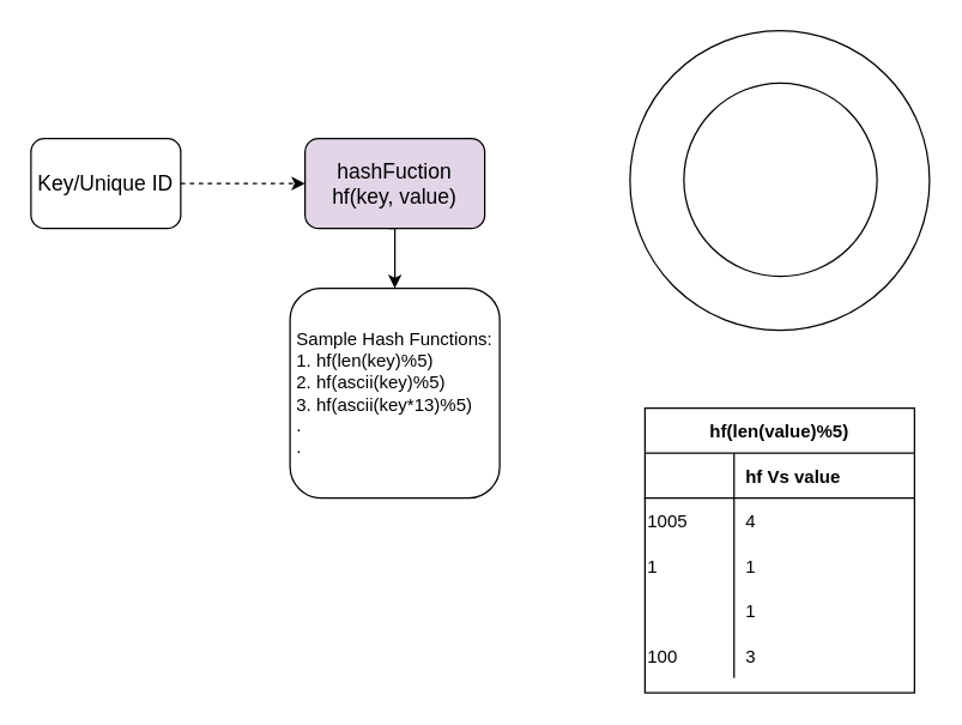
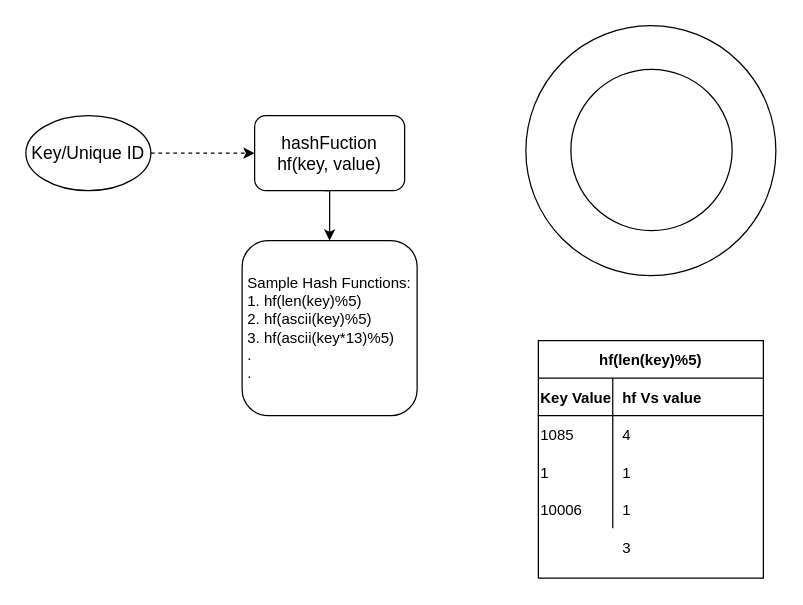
  <mxCell id="0" />
  <mxCell id="1" parent="0" />
- <mxCell id="2" value="&lt;font style=&quot;font-size: 14px&quot;&gt;hashFuction&lt;br&gt;hf(key, value)&lt;/font&gt;" style="rounded=1;whiteSpace=wrap;html=1;fillColor=#e1d5e7;" vertex="1" parent="1"><mxGeometry x="203" y="92" width="120" height="60" as="geometry" /></mxCell>
- <mxCell id="3" value="Key/Unique ID" style="rounded=1;whiteSpace=wrap;html=1;fontSize=14;" vertex="1" parent="1"><mxGeometry x="20" y="92" width="100" height="60" as="geometry" /></mxCell>
+ <mxCell id="2" value="&lt;font style=&quot;font-size: 14px&quot;&gt;hashFuction&lt;br&gt;hf(key, value)&lt;/font&gt;" style="rounded=1;whiteSpace=wrap;html=1;" vertex="1" parent="1"><mxGeometry x="203" y="92" width="120" height="60" as="geometry" /></mxCell>
+ <mxCell id="3" value="Key/Unique ID" style="ellipse;whiteSpace=wrap;html=1;fontSize=14;" vertex="1" parent="1"><mxGeometry x="20" y="92" width="100" height="60" as="geometry" /></mxCell>
  <mxCell id="4" value="" style="edgeStyle=segmentEdgeStyle;endArrow=classic;html=1;rounded=0;fontSize=14;entryX=0;entryY=0.5;entryDx=0;entryDy=0;exitX=1;exitY=0.5;exitDx=0;exitDy=0;dashed=1;" edge="1" parent="1" source="3" target="2"><mxGeometry width="50" height="50" relative="1" as="geometry"><mxPoint x="110" y="122" as="sourcePoint" /><mxPoint x="160" y="72" as="targetPoint" /></mxGeometry></mxCell>
  <mxCell id="5" value="&lt;font style=&quot;font-size: 12px&quot;&gt;Sample Hash Functions:&lt;br style=&quot;font-size: 12px&quot;&gt;&lt;div style=&quot;text-align: left ; font-size: 12px&quot;&gt;&lt;span style=&quot;font-size: 12px&quot;&gt;1. hf(len(key)%5)&lt;/span&gt;&lt;/div&gt;&lt;div style=&quot;text-align: left ; font-size: 12px&quot;&gt;&lt;span style=&quot;font-size: 12px&quot;&gt;2. hf(ascii(key)%5)&lt;/span&gt;&lt;/div&gt;&lt;div style=&quot;text-align: left ; font-size: 12px&quot;&gt;&lt;span style=&quot;font-size: 12px&quot;&gt;3. hf(ascii(key*13)%5)&lt;/span&gt;&lt;/div&gt;&lt;div style=&quot;text-align: left ; font-size: 12px&quot;&gt;&lt;span style=&quot;font-size: 12px&quot;&gt;.&lt;/span&gt;&lt;/div&gt;&lt;div style=&quot;text-align: left ; font-size: 12px&quot;&gt;&lt;span style=&quot;font-size: 12px&quot;&gt;.&lt;/span&gt;&lt;/div&gt;&lt;/font&gt;" style="rounded=1;whiteSpace=wrap;html=1;fontSize=12;horizontal=1;labelPosition=center;verticalLabelPosition=middle;align=center;verticalAlign=middle;textDirection=ltr;" vertex="1" parent="1"><mxGeometry x="193" y="192" width="140" height="140" as="geometry" /></mxCell>
  <mxCell id="6" value="" style="edgeStyle=segmentEdgeStyle;endArrow=classic;html=1;rounded=0;fontSize=14;entryX=0.5;entryY=0;entryDx=0;entryDy=0;exitX=0.5;exitY=1;exitDx=0;exitDy=0;" edge="1" parent="1"><mxGeometry width="50" height="50" relative="1" as="geometry"><mxPoint x="259" y="152" as="sourcePoint" /><mxPoint x="263" y="192" as="targetPoint" /></mxGeometry></mxCell>
  <mxCell id="7" value="" style="ellipse;whiteSpace=wrap;html=1;aspect=fixed;fontSize=12;align=left;" vertex="1" parent="1"><mxGeometry x="420" y="20" width="200" height="200" as="geometry" /></mxCell>
  <mxCell id="8" value="" style="ellipse;whiteSpace=wrap;html=1;aspect=fixed;fontSize=12;align=left;" vertex="1" parent="1"><mxGeometry x="456" y="55" width="129" height="129" as="geometry" /></mxCell>
- <mxCell id="9" value="hf(len(value)%5)" style="shape=table;startSize=30;container=1;collapsible=1;childLayout=tableLayout;fixedRows=1;rowLines=0;fontStyle=1;align=center;resizeLast=1;labelBorderColor=none;fontSize=12;" vertex="1" parent="1"><mxGeometry x="430" y="272" width="180" height="190" as="geometry" /></mxCell>
+ <mxCell id="9" value="hf(len(key)%5)" style="shape=table;startSize=30;container=1;collapsible=1;childLayout=tableLayout;fixedRows=1;rowLines=0;fontStyle=1;align=center;resizeLast=1;labelBorderColor=none;fontSize=12;" vertex="1" parent="1"><mxGeometry x="430" y="272" width="180" height="190" as="geometry" /></mxCell>
  <mxCell id="10" value="" style="shape=partialRectangle;collapsible=0;dropTarget=0;pointerEvents=0;fillColor=none;top=0;left=0;bottom=1;right=0;points=[[0,0.5],[1,0.5]];portConstraint=eastwest;labelBorderColor=none;fontSize=12;align=left;" vertex="1" parent="9"><mxGeometry y="30" width="180" height="30" as="geometry" /></mxCell>
+ <mxCell id="11" value="Key Value" style="shape=partialRectangle;connectable=0;fillColor=none;top=0;left=0;bottom=0;right=0;fontStyle=1;overflow=hidden;labelBorderColor=none;fontSize=12;align=left;" vertex="1" parent="10"><mxGeometry width="59.5" height="30" as="geometry"><mxRectangle width="59.5" height="30" as="alternateBounds" /></mxGeometry></mxCell>
  <mxCell id="12" value="hf Vs value" style="shape=partialRectangle;connectable=0;fillColor=none;top=0;left=0;bottom=0;right=0;align=left;spacingLeft=6;fontStyle=1;overflow=hidden;labelBorderColor=none;fontSize=12;" vertex="1" parent="10"><mxGeometry x="59.5" width="120.5" height="30" as="geometry"><mxRectangle width="120.5" height="30" as="alternateBounds" /></mxGeometry></mxCell>
  <mxCell id="13" value="" style="shape=partialRectangle;collapsible=0;dropTarget=0;pointerEvents=0;fillColor=none;top=0;left=0;bottom=0;right=0;points=[[0,0.5],[1,0.5]];portConstraint=eastwest;labelBorderColor=none;fontSize=12;align=left;" vertex="1" parent="9"><mxGeometry y="60" width="180" height="30" as="geometry" /></mxCell>
- <mxCell id="14" value="1005" style="shape=partialRectangle;connectable=0;fillColor=none;top=0;left=0;bottom=0;right=0;editable=1;overflow=hidden;labelBorderColor=none;fontSize=12;align=left;" vertex="1" parent="13"><mxGeometry width="59.5" height="30" as="geometry"><mxRectangle width="59.5" height="30" as="alternateBounds" /></mxGeometry></mxCell>
+ <mxCell id="14" value="1085" style="shape=partialRectangle;connectable=0;fillColor=none;top=0;left=0;bottom=0;right=0;editable=1;overflow=hidden;labelBorderColor=none;fontSize=12;align=left;" vertex="1" parent="13"><mxGeometry width="59.5" height="30" as="geometry"><mxRectangle width="59.5" height="30" as="alternateBounds" /></mxGeometry></mxCell>
  <mxCell id="15" value="4" style="shape=partialRectangle;connectable=0;fillColor=none;top=0;left=0;bottom=0;right=0;align=left;spacingLeft=6;overflow=hidden;labelBorderColor=none;fontSize=12;" vertex="1" parent="13"><mxGeometry x="59.5" width="120.5" height="30" as="geometry"><mxRectangle width="120.5" height="30" as="alternateBounds" /></mxGeometry></mxCell>
  <mxCell id="16" value="" style="shape=partialRectangle;collapsible=0;dropTarget=0;pointerEvents=0;fillColor=none;top=0;left=0;bottom=0;right=0;points=[[0,0.5],[1,0.5]];portConstraint=eastwest;labelBorderColor=none;fontSize=12;align=left;" vertex="1" parent="9"><mxGeometry y="90" width="180" height="30" as="geometry" /></mxCell>
  <mxCell id="17" value="1" style="shape=partialRectangle;connectable=0;fillColor=none;top=0;left=0;bottom=0;right=0;editable=1;overflow=hidden;labelBorderColor=none;fontSize=12;align=left;" vertex="1" parent="16"><mxGeometry width="59.5" height="30" as="geometry"><mxRectangle width="59.5" height="30" as="alternateBounds" /></mxGeometry></mxCell>
  <mxCell id="18" value="1" style="shape=partialRectangle;connectable=0;fillColor=none;top=0;left=0;bottom=0;right=0;align=left;spacingLeft=6;overflow=hidden;labelBorderColor=none;fontSize=12;" vertex="1" parent="16"><mxGeometry x="59.5" width="120.5" height="30" as="geometry"><mxRectangle width="120.5" height="30" as="alternateBounds" /></mxGeometry></mxCell>
  <mxCell id="19" value="" style="shape=partialRectangle;collapsible=0;dropTarget=0;pointerEvents=0;fillColor=none;top=0;left=0;bottom=0;right=0;points=[[0,0.5],[1,0.5]];portConstraint=eastwest;labelBorderColor=none;fontSize=12;align=left;" vertex="1" parent="9"><mxGeometry y="120" width="180" height="30" as="geometry" /></mxCell>
+ <mxCell id="20" value="10006" style="shape=partialRectangle;connectable=0;fillColor=none;top=0;left=0;bottom=0;right=0;editable=1;overflow=hidden;labelBorderColor=none;fontSize=12;align=left;" vertex="1" parent="19"><mxGeometry width="59.5" height="30" as="geometry"><mxRectangle width="59.5" height="30" as="alternateBounds" /></mxGeometry></mxCell>
  <mxCell id="21" value="1" style="shape=partialRectangle;connectable=0;fillColor=none;top=0;left=0;bottom=0;right=0;align=left;spacingLeft=6;overflow=hidden;labelBorderColor=none;fontSize=12;" vertex="1" parent="19"><mxGeometry x="59.5" width="120.5" height="30" as="geometry"><mxRectangle width="120.5" height="30" as="alternateBounds" /></mxGeometry></mxCell>
  <mxCell id="22" value="" style="shape=partialRectangle;collapsible=0;dropTarget=0;pointerEvents=0;fillColor=none;top=0;left=0;bottom=0;right=0;points=[[0,0.5],[1,0.5]];portConstraint=eastwest;labelBorderColor=none;fontSize=12;align=left;" vertex="1" parent="9"><mxGeometry y="150" width="180" height="30" as="geometry" /></mxCell>
- <mxCell id="23" value="100" style="shape=partialRectangle;connectable=0;fillColor=none;top=0;left=0;bottom=0;right=0;editable=1;overflow=hidden;labelBorderColor=none;fontSize=12;align=left;" vertex="1" parent="22"><mxGeometry width="59.5" height="30" as="geometry"><mxRectangle width="59.5" height="30" as="alternateBounds" /></mxGeometry></mxCell>
  <mxCell id="24" value="3" style="shape=partialRectangle;connectable=0;fillColor=none;top=0;left=0;bottom=0;right=0;align=left;spacingLeft=6;overflow=hidden;labelBorderColor=none;fontSize=12;" vertex="1" parent="22"><mxGeometry x="59.5" width="120.5" height="30" as="geometry"><mxRectangle width="120.5" height="30" as="alternateBounds" /></mxGeometry></mxCell>
